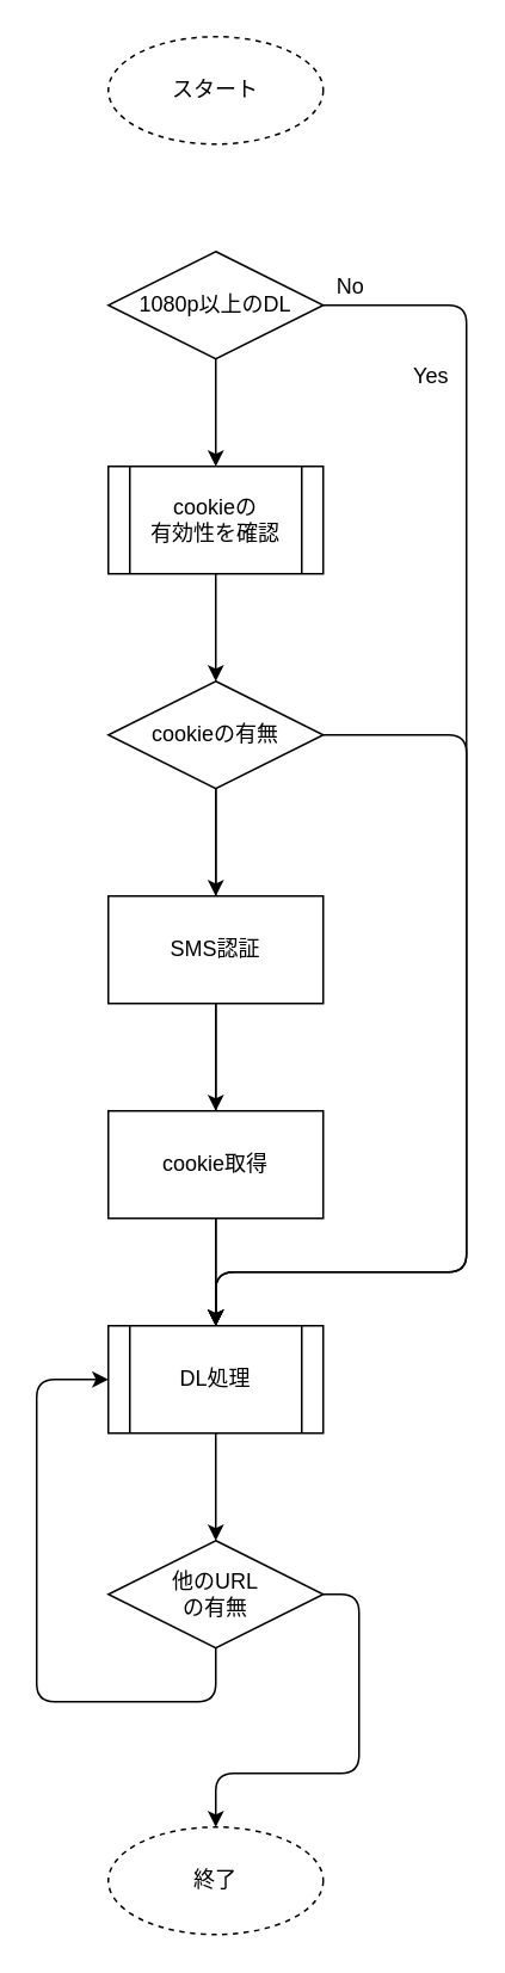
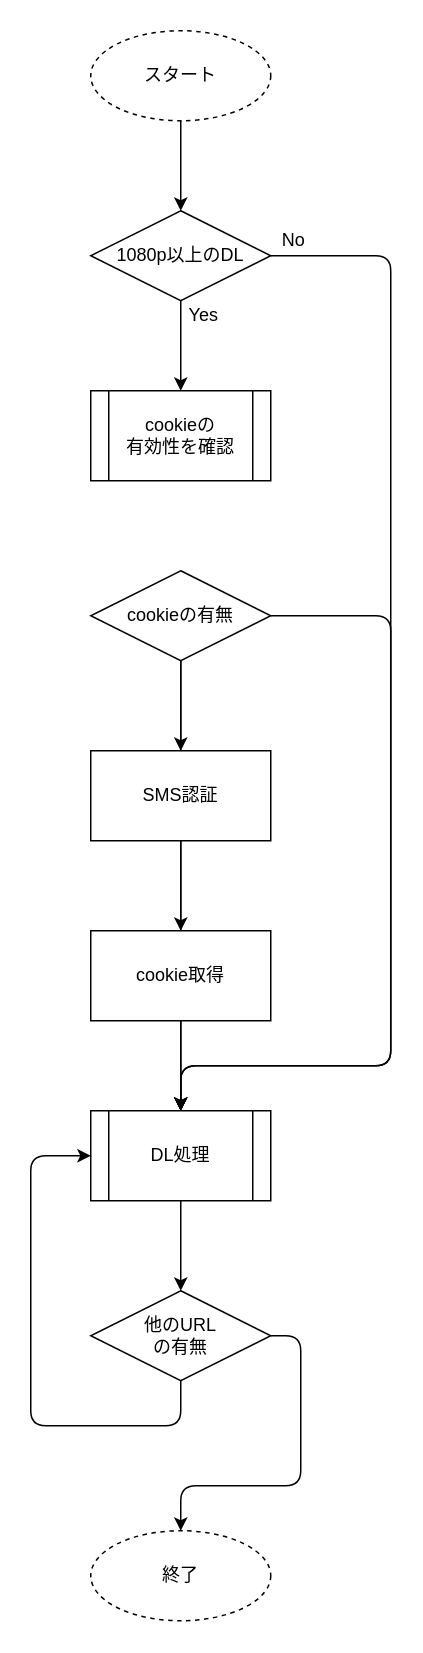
  <mxCell id="0" />
  <mxCell id="1" parent="0" />
  <mxCell id="2" style="edgeStyle=orthogonalEdgeStyle;html=1;" edge="1" parent="1" source="4" target="14"><mxGeometry relative="1" as="geometry" /></mxCell>
  <mxCell id="3" style="edgeStyle=orthogonalEdgeStyle;html=1;" edge="1" parent="1" source="4" target="12"><mxGeometry relative="1" as="geometry"><mxPoint x="120" y="710.686" as="targetPoint" /><Array as="points"><mxPoint x="260" y="170" /><mxPoint x="260" y="710" /><mxPoint x="120" y="710" /></Array></mxGeometry></mxCell>
  <mxCell id="4" value="1080p以上のDL" style="rhombus;whiteSpace=wrap;html=1;" parent="1" vertex="1"><mxGeometry x="60" y="140" width="120" height="60" as="geometry" /></mxCell>
+ <mxCell id="5" style="edgeStyle=orthogonalEdgeStyle;html=1;" edge="1" parent="1" source="6" target="4"><mxGeometry relative="1" as="geometry" /></mxCell>
  <mxCell id="6" value="スタート" style="ellipse;whiteSpace=wrap;html=1;dashed=1;" vertex="1" parent="1"><mxGeometry x="60" y="20" width="120" height="60" as="geometry" /></mxCell>
  <mxCell id="7" value="" style="edgeStyle=orthogonalEdgeStyle;html=1;" edge="1" parent="1" source="10" target="18"><mxGeometry relative="1" as="geometry" /></mxCell>
  <mxCell id="8" style="edgeStyle=orthogonalEdgeStyle;html=1;" edge="1" parent="1" source="10" target="12"><mxGeometry relative="1" as="geometry" /></mxCell>
  <mxCell id="9" style="edgeStyle=orthogonalEdgeStyle;html=1;" edge="1" parent="1" source="10" target="12"><mxGeometry relative="1" as="geometry"><Array as="points"><mxPoint x="260" y="410" /><mxPoint x="260" y="710" /><mxPoint x="120" y="710" /></Array></mxGeometry></mxCell>
  <mxCell id="10" value="cookieの有無" style="rhombus;whiteSpace=wrap;html=1;" vertex="1" parent="1"><mxGeometry x="60" y="380" width="120" height="60" as="geometry" /></mxCell>
  <mxCell id="11" value="" style="edgeStyle=orthogonalEdgeStyle;html=1;" edge="1" parent="1" source="12" target="23"><mxGeometry relative="1" as="geometry" /></mxCell>
  <mxCell id="12" value="&lt;span&gt;DL処理&lt;/span&gt;" style="shape=process;whiteSpace=wrap;html=1;backgroundOutline=1;" vertex="1" parent="1"><mxGeometry x="60" y="740" width="120" height="60" as="geometry" /></mxCell>
- <mxCell id="13" style="edgeStyle=orthogonalEdgeStyle;html=1;" edge="1" parent="1" source="14" target="10"><mxGeometry relative="1" as="geometry" /></mxCell>
  <mxCell id="14" value="cookieの&lt;br&gt;有効性を確認" style="shape=process;whiteSpace=wrap;html=1;backgroundOutline=1;" vertex="1" parent="1"><mxGeometry x="60" y="260" width="120" height="60" as="geometry" /></mxCell>
  <mxCell id="15" value="No" style="text;html=1;align=center;verticalAlign=middle;resizable=0;points=[];autosize=1;strokeColor=none;fillColor=none;" vertex="1" parent="1"><mxGeometry x="180" y="150" width="30" height="20" as="geometry" /></mxCell>
- <mxCell id="16" value="Yes" style="text;html=1;align=center;verticalAlign=middle;resizable=0;points=[];autosize=1;strokeColor=none;fillColor=none;" vertex="1" parent="1"><mxGeometry x="225" y="200" width="30" height="20" as="geometry" /></mxCell>
+ <mxCell id="16" value="Yes" style="text;html=1;align=center;verticalAlign=middle;resizable=0;points=[];autosize=1;strokeColor=none;fillColor=none;" vertex="1" parent="1"><mxGeometry x="120" y="200" width="30" height="20" as="geometry" /></mxCell>
  <mxCell id="17" value="" style="edgeStyle=orthogonalEdgeStyle;html=1;" edge="1" parent="1" source="18" target="20"><mxGeometry relative="1" as="geometry" /></mxCell>
  <mxCell id="18" value="SMS認証" style="rounded=0;whiteSpace=wrap;html=1;" vertex="1" parent="1"><mxGeometry x="60" y="500" width="120" height="60" as="geometry" /></mxCell>
  <mxCell id="19" value="" style="edgeStyle=orthogonalEdgeStyle;html=1;" edge="1" parent="1" source="20" target="12"><mxGeometry relative="1" as="geometry" /></mxCell>
  <mxCell id="20" value="cookie取得" style="rounded=0;whiteSpace=wrap;html=1;" vertex="1" parent="1"><mxGeometry x="60" y="620" width="120" height="60" as="geometry" /></mxCell>
  <mxCell id="21" style="edgeStyle=orthogonalEdgeStyle;html=1;" edge="1" parent="1" source="23" target="12"><mxGeometry relative="1" as="geometry"><Array as="points"><mxPoint x="120" y="950" /><mxPoint x="20" y="950" /><mxPoint x="20" y="770" /></Array></mxGeometry></mxCell>
  <mxCell id="22" style="edgeStyle=orthogonalEdgeStyle;html=1;" edge="1" parent="1" source="23" target="24"><mxGeometry relative="1" as="geometry"><mxPoint x="220" y="1010" as="targetPoint" /><Array as="points"><mxPoint x="200" y="890" /><mxPoint x="200" y="990" /><mxPoint x="120" y="990" /></Array></mxGeometry></mxCell>
  <mxCell id="23" value="他のURL&lt;br&gt;の有無" style="rhombus;whiteSpace=wrap;html=1;" vertex="1" parent="1"><mxGeometry x="60" y="860" width="120" height="60" as="geometry" /></mxCell>
  <mxCell id="24" value="終了" style="ellipse;whiteSpace=wrap;html=1;dashed=1;" vertex="1" parent="1"><mxGeometry x="60" y="1020" width="120" height="60" as="geometry" /></mxCell>
